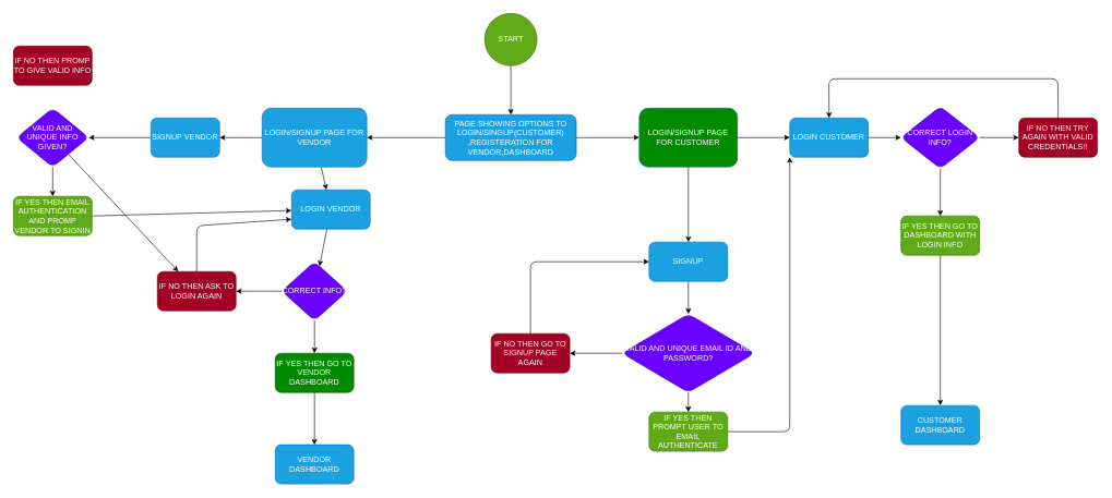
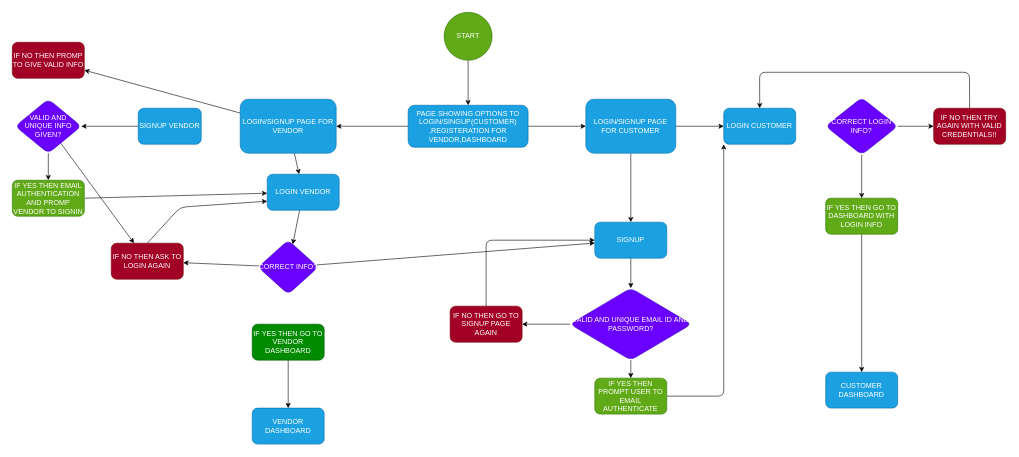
  <mxCell id="0" />
  <mxCell id="1" parent="0" />
  <mxCell id="2" value="" style="edgeStyle=none;html=1;fontFamily=Helvetica;" parent="1" target="5" edge="1"><mxGeometry relative="1" as="geometry"><mxPoint x="780" y="100" as="sourcePoint" /></mxGeometry></mxCell>
  <mxCell id="3" value="" style="edgeStyle=none;html=1;fontFamily=Helvetica;" parent="1" source="5" target="8" edge="1"><mxGeometry relative="1" as="geometry" /></mxCell>
  <mxCell id="4" style="edgeStyle=none;html=1;exitX=0;exitY=0.5;exitDx=0;exitDy=0;entryX=1;entryY=0.5;entryDx=0;entryDy=0;" edge="1" parent="1" source="5" target="11"><mxGeometry relative="1" as="geometry" /></mxCell>
  <mxCell id="5" value="PAGE SHOWING OPTIONS TO LOGIN/SINGUP(CUSTOMER)&lt;br&gt;,REGISTERATION FOR VENDOR,DASHBOARD" style="rounded=1;whiteSpace=wrap;html=1;fontFamily=Helvetica;fillColor=#1ba1e2;fontColor=#ffffff;strokeColor=#006EAF;" parent="1" vertex="1"><mxGeometry x="680" y="175" width="200" height="70" as="geometry" /></mxCell>
  <mxCell id="6" value="" style="edgeStyle=none;html=1;fontFamily=Helvetica;" parent="1" source="8" target="13" edge="1"><mxGeometry relative="1" as="geometry" /></mxCell>
  <mxCell id="7" value="" style="edgeStyle=none;html=1;fontFamily=Helvetica;" parent="1" source="8" target="15" edge="1"><mxGeometry relative="1" as="geometry" /></mxCell>
- <mxCell id="8" value="LOGIN/SIGNUP PAGE FOR CUSTOMER" style="whiteSpace=wrap;html=1;fillColor=#008a00;strokeColor=#006EAF;fontColor=#ffffff;rounded=1;" parent="1" vertex="1"><mxGeometry x="976.25" y="165" width="150" height="90" as="geometry" /></mxCell>
- <mxCell id="9" value="" style="edgeStyle=none;html=1;" edge="1" parent="1" source="11" target="39"><mxGeometry relative="1" as="geometry" /></mxCell>
+ <mxCell id="8" value="LOGIN/SIGNUP PAGE FOR CUSTOMER" style="whiteSpace=wrap;html=1;fillColor=#1ba1e2;strokeColor=#006EAF;fontColor=#ffffff;rounded=1;" parent="1" vertex="1"><mxGeometry x="976.25" y="165" width="150" height="90" as="geometry" /></mxCell>
+ <mxCell id="9" value="" style="edgeStyle=none;html=1;" edge="1" parent="1" source="11" target="33"><mxGeometry relative="1" as="geometry" /></mxCell>
  <mxCell id="10" value="" style="edgeStyle=none;html=1;" edge="1" parent="1" source="11" target="41"><mxGeometry relative="1" as="geometry" /></mxCell>
  <mxCell id="11" value="LOGIN/SIGNUP PAGE FOR VENDOR" style="whiteSpace=wrap;html=1;fillColor=#1ba1e2;strokeColor=#006EAF;fontColor=#ffffff;rounded=1;" parent="1" vertex="1"><mxGeometry x="400" y="165" width="160" height="90" as="geometry" /></mxCell>
- <mxCell id="12" value="" style="edgeStyle=none;html=1;fontFamily=Helvetica;" parent="1" source="13" target="18" edge="1"><mxGeometry relative="1" as="geometry" /></mxCell>
  <mxCell id="13" value="LOGIN CUSTOMER" style="whiteSpace=wrap;html=1;fillColor=#1ba1e2;strokeColor=#006EAF;fontColor=#ffffff;rounded=1;" parent="1" vertex="1"><mxGeometry x="1206.25" y="180" width="120" height="60" as="geometry" /></mxCell>
  <mxCell id="14" value="" style="edgeStyle=none;html=1;fontFamily=Helvetica;" parent="1" source="15" target="25" edge="1"><mxGeometry relative="1" as="geometry" /></mxCell>
  <mxCell id="15" value="SIGNUP" style="whiteSpace=wrap;html=1;fillColor=#1ba1e2;strokeColor=#006EAF;fontColor=#ffffff;rounded=1;" parent="1" vertex="1"><mxGeometry x="991.25" y="370" width="120" height="60" as="geometry" /></mxCell>
  <mxCell id="16" value="" style="edgeStyle=none;html=1;fontFamily=Helvetica;" parent="1" source="18" target="20" edge="1"><mxGeometry relative="1" as="geometry" /></mxCell>
  <mxCell id="17" value="" style="edgeStyle=none;html=1;fontFamily=Helvetica;" parent="1" source="18" target="22" edge="1"><mxGeometry relative="1" as="geometry" /></mxCell>
  <mxCell id="18" value="CORRECT LOGIN INFO?" style="rhombus;whiteSpace=wrap;html=1;fillColor=#6a00ff;strokeColor=#3700CC;fontColor=#ffffff;rounded=1;" parent="1" vertex="1"><mxGeometry x="1376.25" y="162.5" width="120" height="95" as="geometry" /></mxCell>
  <mxCell id="19" style="edgeStyle=none;html=1;exitX=0.5;exitY=1;exitDx=0;exitDy=0;entryX=0.5;entryY=0;entryDx=0;entryDy=0;" edge="1" parent="1" source="20" target="37"><mxGeometry relative="1" as="geometry" /></mxCell>
  <mxCell id="20" value="IF YES THEN GO TO DASHBOARD WITH LOGIN INFO" style="whiteSpace=wrap;html=1;fillColor=#60a917;strokeColor=#2D7600;fontColor=#ffffff;rounded=1;arcSize=14;" parent="1" vertex="1"><mxGeometry x="1376.25" y="330" width="120" height="60" as="geometry" /></mxCell>
  <mxCell id="21" style="edgeStyle=none;html=1;exitX=0.5;exitY=0;exitDx=0;exitDy=0;entryX=0.5;entryY=0;entryDx=0;entryDy=0;" edge="1" parent="1" source="22" target="13"><mxGeometry relative="1" as="geometry"><Array as="points"><mxPoint x="1616" y="120" /><mxPoint x="1266" y="120" /></Array></mxGeometry></mxCell>
  <mxCell id="22" value="IF NO THEN TRY AGAIN WITH VALID CREDENTIALS!!" style="whiteSpace=wrap;html=1;fillColor=#a20025;strokeColor=#6F0000;fontColor=#ffffff;rounded=1;" parent="1" vertex="1"><mxGeometry x="1556.25" y="180" width="120" height="60" as="geometry" /></mxCell>
  <mxCell id="23" value="" style="edgeStyle=none;html=1;fontFamily=Helvetica;fontColor=default;" parent="1" source="25" target="27" edge="1"><mxGeometry relative="1" as="geometry" /></mxCell>
  <mxCell id="24" value="" style="edgeStyle=none;html=1;fontFamily=Helvetica;fontColor=default;" parent="1" source="25" target="29" edge="1"><mxGeometry relative="1" as="geometry" /></mxCell>
  <mxCell id="25" value="VALID AND UNIQUE EMAIL ID AND PASSWORD?" style="rhombus;whiteSpace=wrap;html=1;fillColor=#6a00ff;strokeColor=#3700CC;fontColor=#ffffff;rounded=1;labelBackgroundColor=none;" parent="1" vertex="1"><mxGeometry x="950" y="480" width="202.5" height="120" as="geometry" /></mxCell>
  <mxCell id="26" style="edgeStyle=none;html=1;exitX=1;exitY=0.5;exitDx=0;exitDy=0;entryX=0;entryY=1;entryDx=0;entryDy=0;fontFamily=Helvetica;fontColor=default;" parent="1" source="27" target="13" edge="1"><mxGeometry relative="1" as="geometry"><Array as="points"><mxPoint x="1206.25" y="660" /><mxPoint x="1206.25" y="500" /></Array></mxGeometry></mxCell>
  <mxCell id="27" value="IF YES THEN PROMPT USER TO EMAIL AUTHENTICATE" style="whiteSpace=wrap;html=1;fillColor=#60a917;strokeColor=#2D7600;rounded=1;labelBackgroundColor=none;fontColor=#ffffff;" parent="1" vertex="1"><mxGeometry x="991.25" y="630" width="120" height="60" as="geometry" /></mxCell>
  <mxCell id="28" style="edgeStyle=none;html=1;exitX=0.5;exitY=0;exitDx=0;exitDy=0;entryX=0;entryY=0.5;entryDx=0;entryDy=0;" edge="1" parent="1" source="29" target="15"><mxGeometry relative="1" as="geometry"><Array as="points"><mxPoint x="810" y="400" /></Array></mxGeometry></mxCell>
  <mxCell id="29" value="IF NO THEN GO TO SIGNUP PAGE AGAIN" style="whiteSpace=wrap;html=1;fillColor=#a20025;strokeColor=#6F0000;rounded=1;labelBackgroundColor=none;fontColor=#ffffff;" parent="1" vertex="1"><mxGeometry x="750" y="510" width="120" height="60" as="geometry" /></mxCell>
  <mxCell id="30" value="" style="edgeStyle=none;html=1;fontFamily=Helvetica;fontColor=default;" parent="1" source="32" target="46" edge="1"><mxGeometry relative="1" as="geometry" /></mxCell>
  <mxCell id="31" value="" style="edgeStyle=none;html=1;fontFamily=Helvetica;fontColor=default;" parent="1" source="32" target="35" edge="1"><mxGeometry relative="1" as="geometry" /></mxCell>
  <mxCell id="32" value="VALID AND UNIQUE INFO GIVEN?" style="rhombus;whiteSpace=wrap;html=1;fillColor=#6a00ff;strokeColor=#3700CC;fontColor=#ffffff;rounded=1;" parent="1" vertex="1"><mxGeometry x="25" y="165" width="110" height="90" as="geometry" /></mxCell>
  <mxCell id="33" value="IF NO THEN PROMP TO GIVE VALID INFO" style="whiteSpace=wrap;html=1;fillColor=#a20025;strokeColor=#6F0000;fontColor=#ffffff;rounded=1;" parent="1" vertex="1"><mxGeometry x="20" y="70" width="120" height="60" as="geometry" /></mxCell>
  <mxCell id="34" style="edgeStyle=none;html=1;exitX=1;exitY=0.5;exitDx=0;exitDy=0;" edge="1" parent="1" source="35" target="41"><mxGeometry relative="1" as="geometry" /></mxCell>
  <mxCell id="35" value="IF YES THEN EMAIL AUTHENTICATION AND PROMP VENDOR TO SIGNIN" style="whiteSpace=wrap;html=1;fillColor=#60a917;strokeColor=#2D7600;fontColor=#ffffff;rounded=1;" parent="1" vertex="1"><mxGeometry x="20" y="300" width="120" height="60" as="geometry" /></mxCell>
  <mxCell id="36" value="VENDOR DASHBOARD" style="whiteSpace=wrap;html=1;fillColor=#1ba1e2;strokeColor=#006EAF;fontColor=#ffffff;rounded=1;" parent="1" vertex="1"><mxGeometry x="420" y="680" width="120" height="60" as="geometry" /></mxCell>
  <mxCell id="37" value="CUSTOMER DASHBOARD" style="whiteSpace=wrap;html=1;fillColor=#1ba1e2;strokeColor=#006EAF;fontColor=#ffffff;rounded=1;" parent="1" vertex="1"><mxGeometry x="1376.25" y="620" width="120" height="60" as="geometry" /></mxCell>
  <mxCell id="38" style="edgeStyle=none;html=1;exitX=0;exitY=0.5;exitDx=0;exitDy=0;" edge="1" parent="1" source="39" target="32"><mxGeometry relative="1" as="geometry" /></mxCell>
  <mxCell id="39" value="SIGNUP VENDOR" style="whiteSpace=wrap;html=1;fillColor=#1ba1e2;strokeColor=#006EAF;fontColor=#ffffff;rounded=1;" vertex="1" parent="1"><mxGeometry x="230" y="180" width="105" height="60" as="geometry" /></mxCell>
  <mxCell id="40" value="" style="edgeStyle=none;html=1;" edge="1" parent="1" source="41" target="44"><mxGeometry relative="1" as="geometry" /></mxCell>
  <mxCell id="41" value="LOGIN VENDOR" style="whiteSpace=wrap;html=1;fillColor=#1ba1e2;strokeColor=#006EAF;fontColor=#ffffff;rounded=1;" vertex="1" parent="1"><mxGeometry x="445" y="290" width="120" height="60" as="geometry" /></mxCell>
  <mxCell id="42" value="" style="edgeStyle=none;html=1;" edge="1" parent="1" source="44" target="46"><mxGeometry relative="1" as="geometry" /></mxCell>
- <mxCell id="43" value="" style="edgeStyle=none;html=1;" edge="1" parent="1" source="44" target="48"><mxGeometry relative="1" as="geometry" /></mxCell>
+ <mxCell id="43" value="" style="edgeStyle=none;html=1;" edge="1" parent="1" source="44" target="15"><mxGeometry relative="1" as="geometry" /></mxCell>
  <mxCell id="44" value="CORRECT INFO?" style="rhombus;whiteSpace=wrap;html=1;fillColor=#6a00ff;strokeColor=#3700CC;fontColor=#ffffff;rounded=1;" vertex="1" parent="1"><mxGeometry x="430" y="400" width="100" height="90" as="geometry" /></mxCell>
  <mxCell id="45" style="edgeStyle=none;html=1;exitX=0.5;exitY=0;exitDx=0;exitDy=0;entryX=0;entryY=0.75;entryDx=0;entryDy=0;" edge="1" parent="1" source="46" target="41"><mxGeometry relative="1" as="geometry"><Array as="points"><mxPoint x="300" y="345" /></Array></mxGeometry></mxCell>
- <mxCell id="46" value="IF NO THEN ASK TO LOGIN AGAIN" style="whiteSpace=wrap;html=1;fillColor=#a20025;strokeColor=#6F0000;fontColor=#ffffff;rounded=1;" vertex="1" parent="1"><mxGeometry x="240" y="415" width="120" height="60" as="geometry" /></mxCell>
+ <mxCell id="46" value="IF NO THEN ASK TO LOGIN AGAIN" style="whiteSpace=wrap;html=1;fillColor=#a20025;strokeColor=#6F0000;fontColor=#ffffff;rounded=1;" vertex="1" parent="1"><mxGeometry x="185" y="405" width="120" height="60" as="geometry" /></mxCell>
  <mxCell id="47" style="edgeStyle=none;html=1;exitX=0.5;exitY=1;exitDx=0;exitDy=0;entryX=0.5;entryY=0;entryDx=0;entryDy=0;" edge="1" parent="1" source="48" target="36"><mxGeometry relative="1" as="geometry" /></mxCell>
  <mxCell id="48" value="IF YES THEN GO TO VENDOR DASHBOARD" style="whiteSpace=wrap;html=1;fillColor=#008a00;strokeColor=#005700;fontColor=#ffffff;rounded=1;" vertex="1" parent="1"><mxGeometry x="420" y="540" width="120" height="60" as="geometry" /></mxCell>
  <mxCell id="49" value="START" style="ellipse;whiteSpace=wrap;html=1;aspect=fixed;fillColor=#60a917;fontColor=#ffffff;strokeColor=#2D7600;" vertex="1" parent="1"><mxGeometry x="740" y="20" width="80" height="80" as="geometry" /></mxCell>
